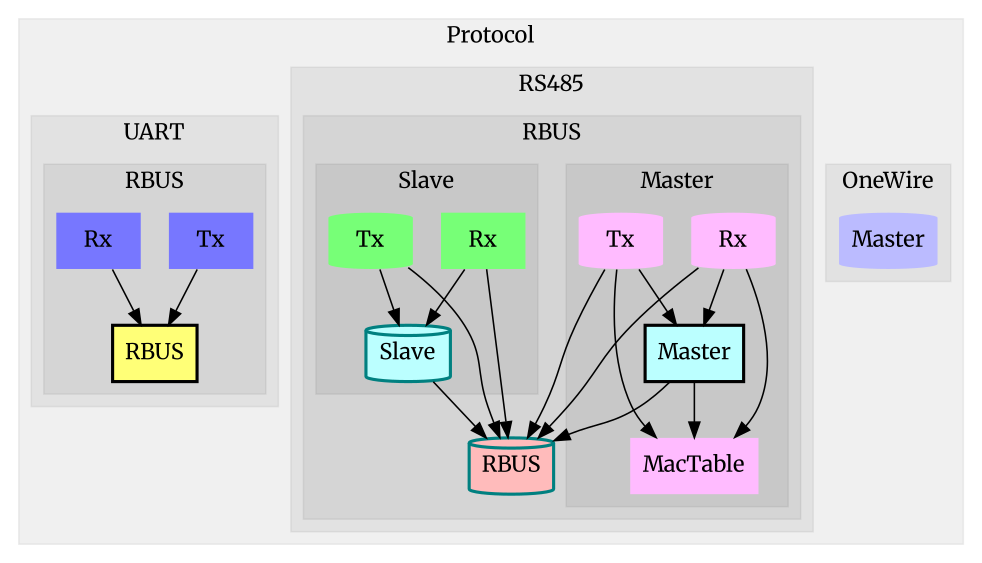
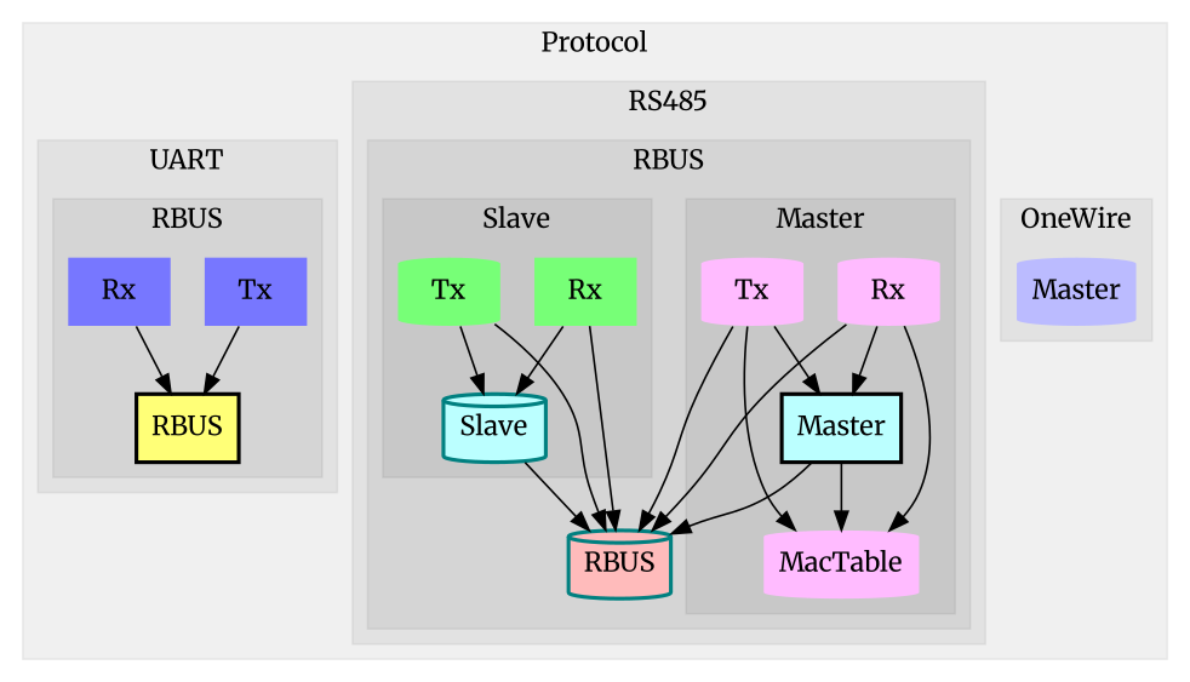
  digraph {
    fontname=Merriweather
    node [fillcolor="#ffbbff" penwidth=0 style=filled color=black shape=cylinder fontname=Merriweather]
    edge [fontname=Merriweather]
    n1 [fillcolor="#bbbbff" label=Master]
    n2 [fillcolor="#bbffff" label=Master style="filled,bold" shape=box penwidth=""]
    n3 [label=Tx]
    n4 [label=Rx]
-   n5 [label=MacTable shape=box]
+   n5 [label=MacTable]
    n6 [fillcolor="#bbffff" label=Slave style="filled,bold" color=teal penwidth=""]
    n7 [fillcolor="#77ff77" label=Tx]
    n8 [fillcolor="#77ff77" label=Rx color=teal shape=box]
    n9 [fillcolor="#ffbbbb" label=RBUS style="filled,bold" color=teal penwidth=""]
    n10 [fillcolor="#ffff77" label=RBUS style="filled,bold" shape=box penwidth=""]
    n11 [fillcolor="#7777ff" label=Tx shape=box]
    n12 [fillcolor="#7777ff" label=Rx color=teal shape=box]
    subgraph cluster_1 {
      color="#0000000F"
      label=Protocol
      style=filled
      subgraph cluster_2 {
        color="#0000000F"
        label=OneWire
        style=filled
        n1
      }
      subgraph cluster_3 {
        color="#0000000F"
        label=RS485
        style=filled
        subgraph cluster_4 {
          color="#0000000F"
          label=RBUS
          style=filled
          n9
          subgraph cluster_5 {
            color="#0000000F"
            label=Master
            style=filled
            n2
            n3
            n4
            n5
          }
          subgraph cluster_6 {
            color="#0000000F"
            label=Slave
            style=filled
            n6
            n7
            n8
          }
        }
      }
      subgraph cluster_7 {
        color="#0000000F"
        label=UART
        style=filled
        subgraph cluster_8 {
          color="#0000000F"
          label=RBUS
          style=filled
          n10
          n11
          n12
        }
      }
    }
    n2 -> n5
    n2 -> n9
    n3 -> n2
    n3 -> n5
    n3 -> n9
    n4 -> n2
    n4 -> n5
    n4 -> n9
    n6 -> n9
    n7 -> n6
    n7 -> n9
    n8 -> n6
    n8 -> n9
    n11 -> n10
    n12 -> n10
  }
